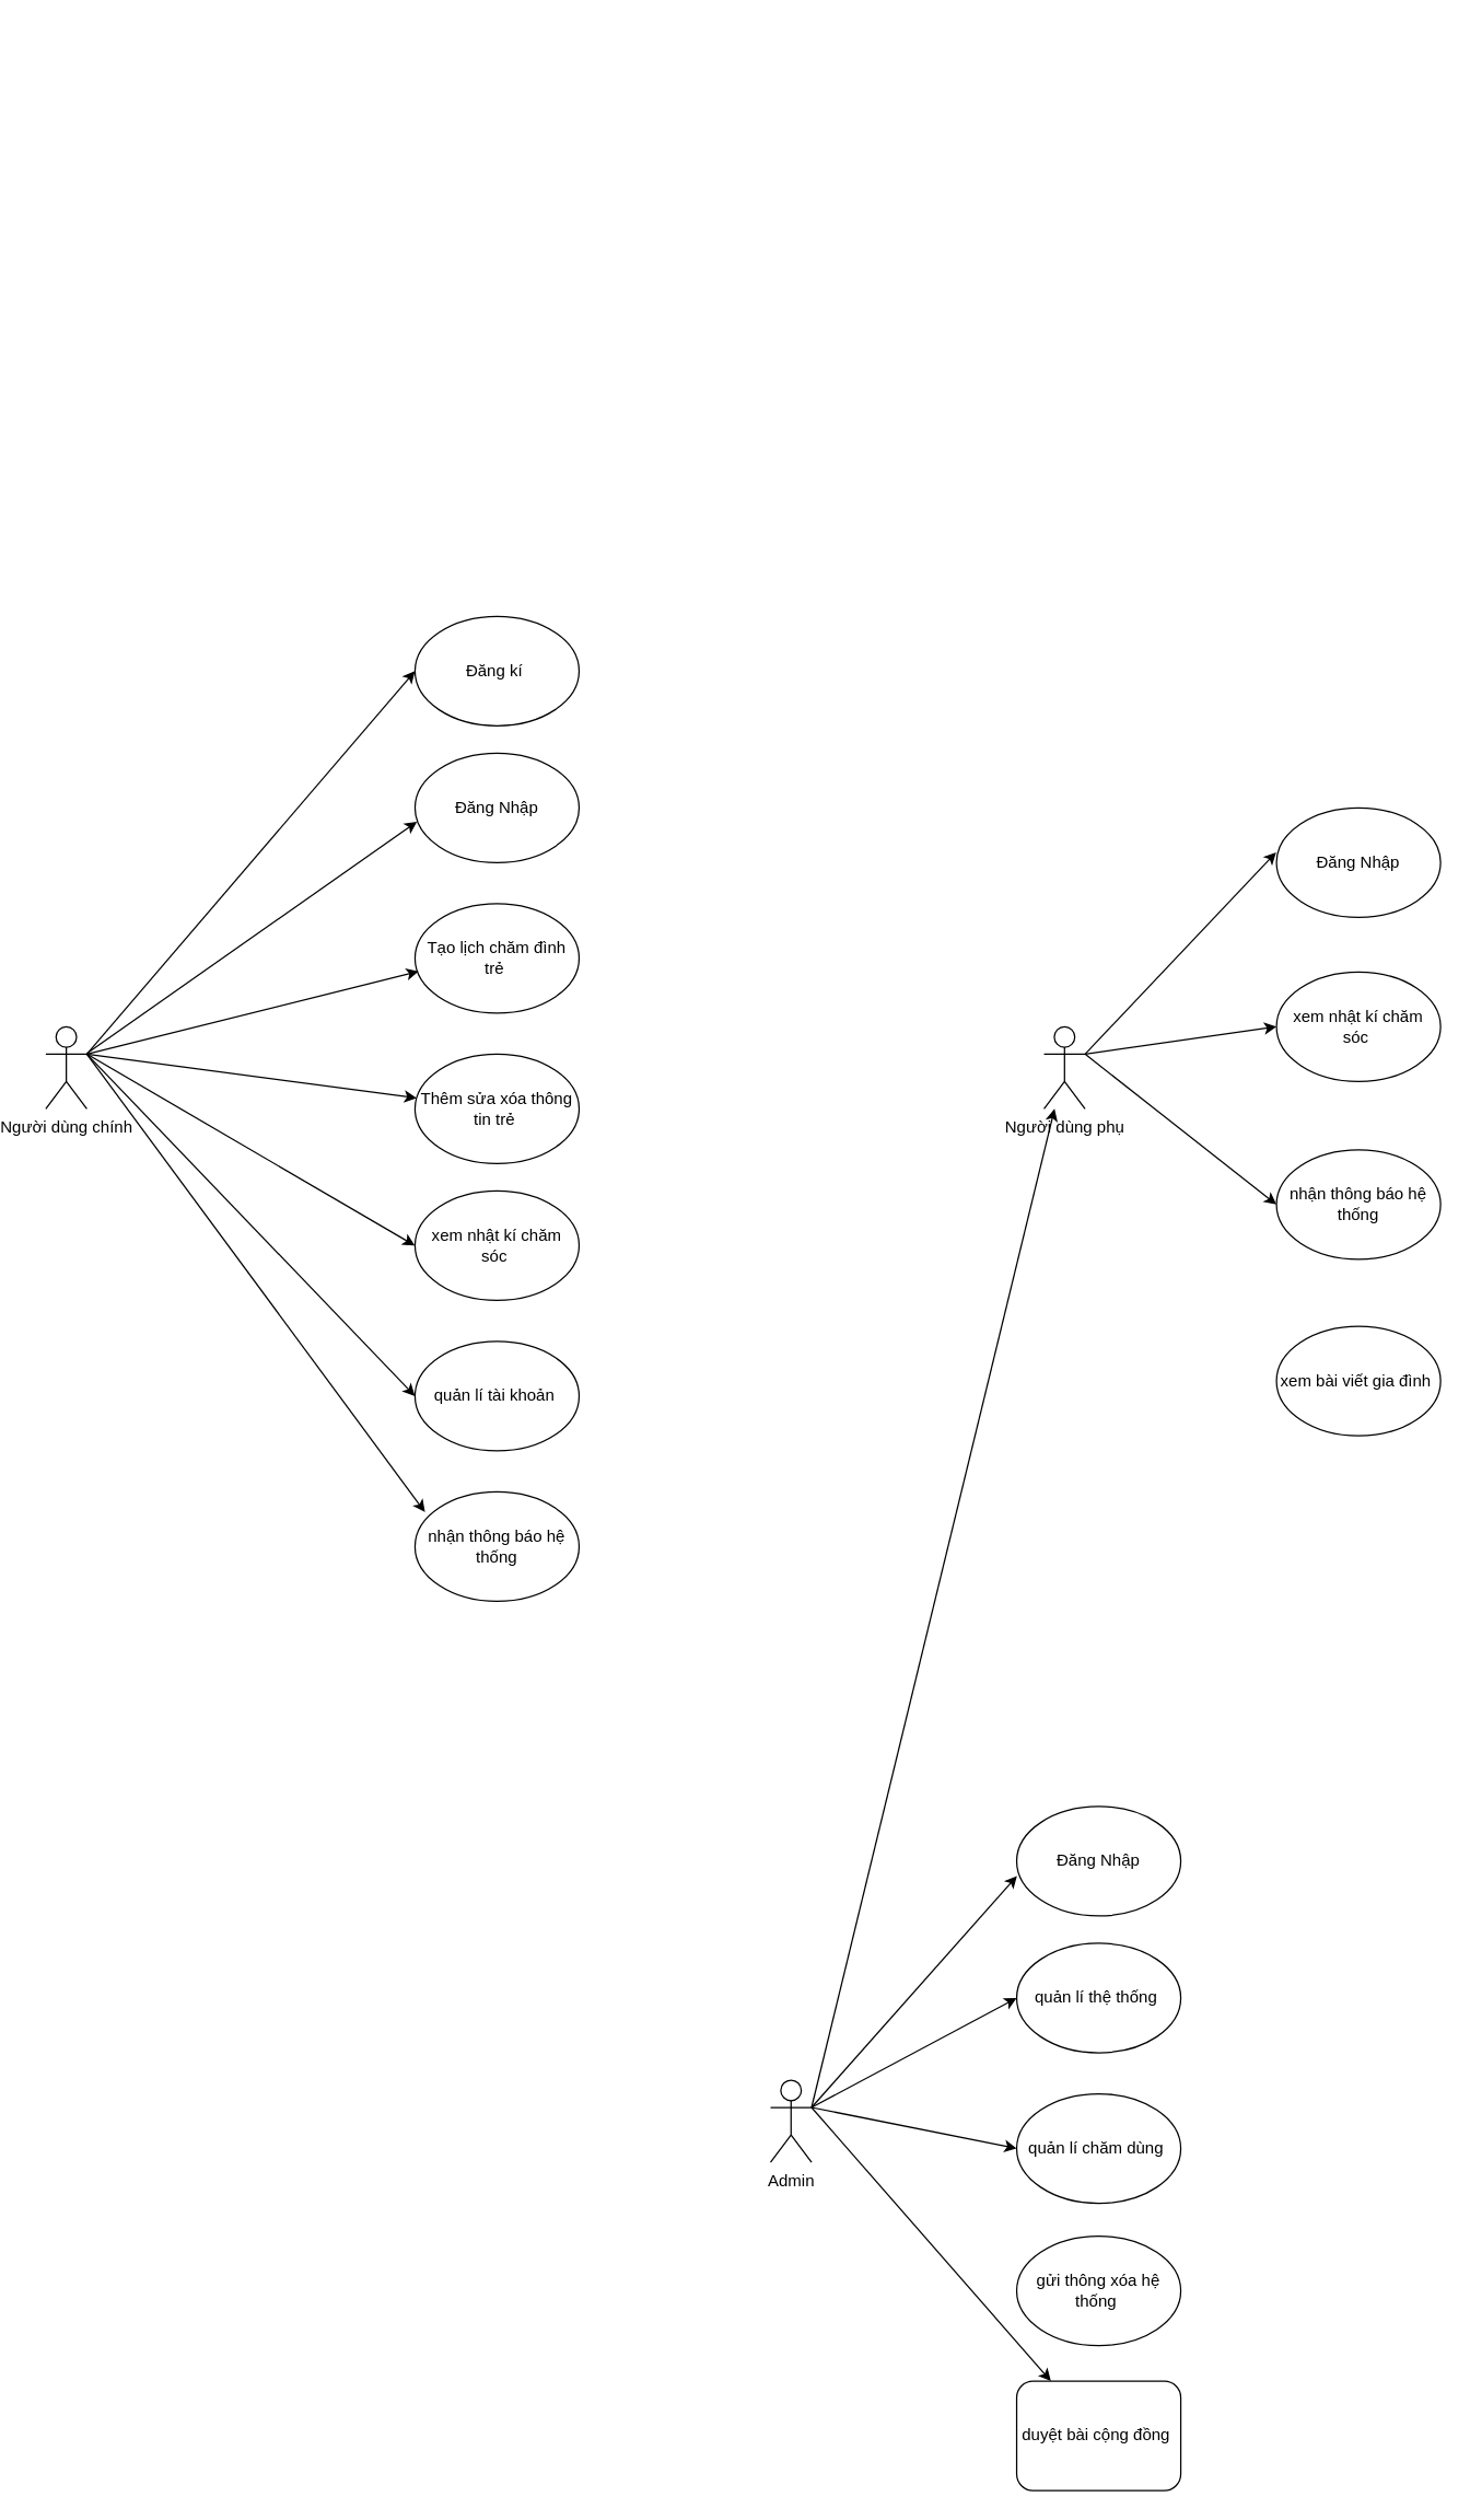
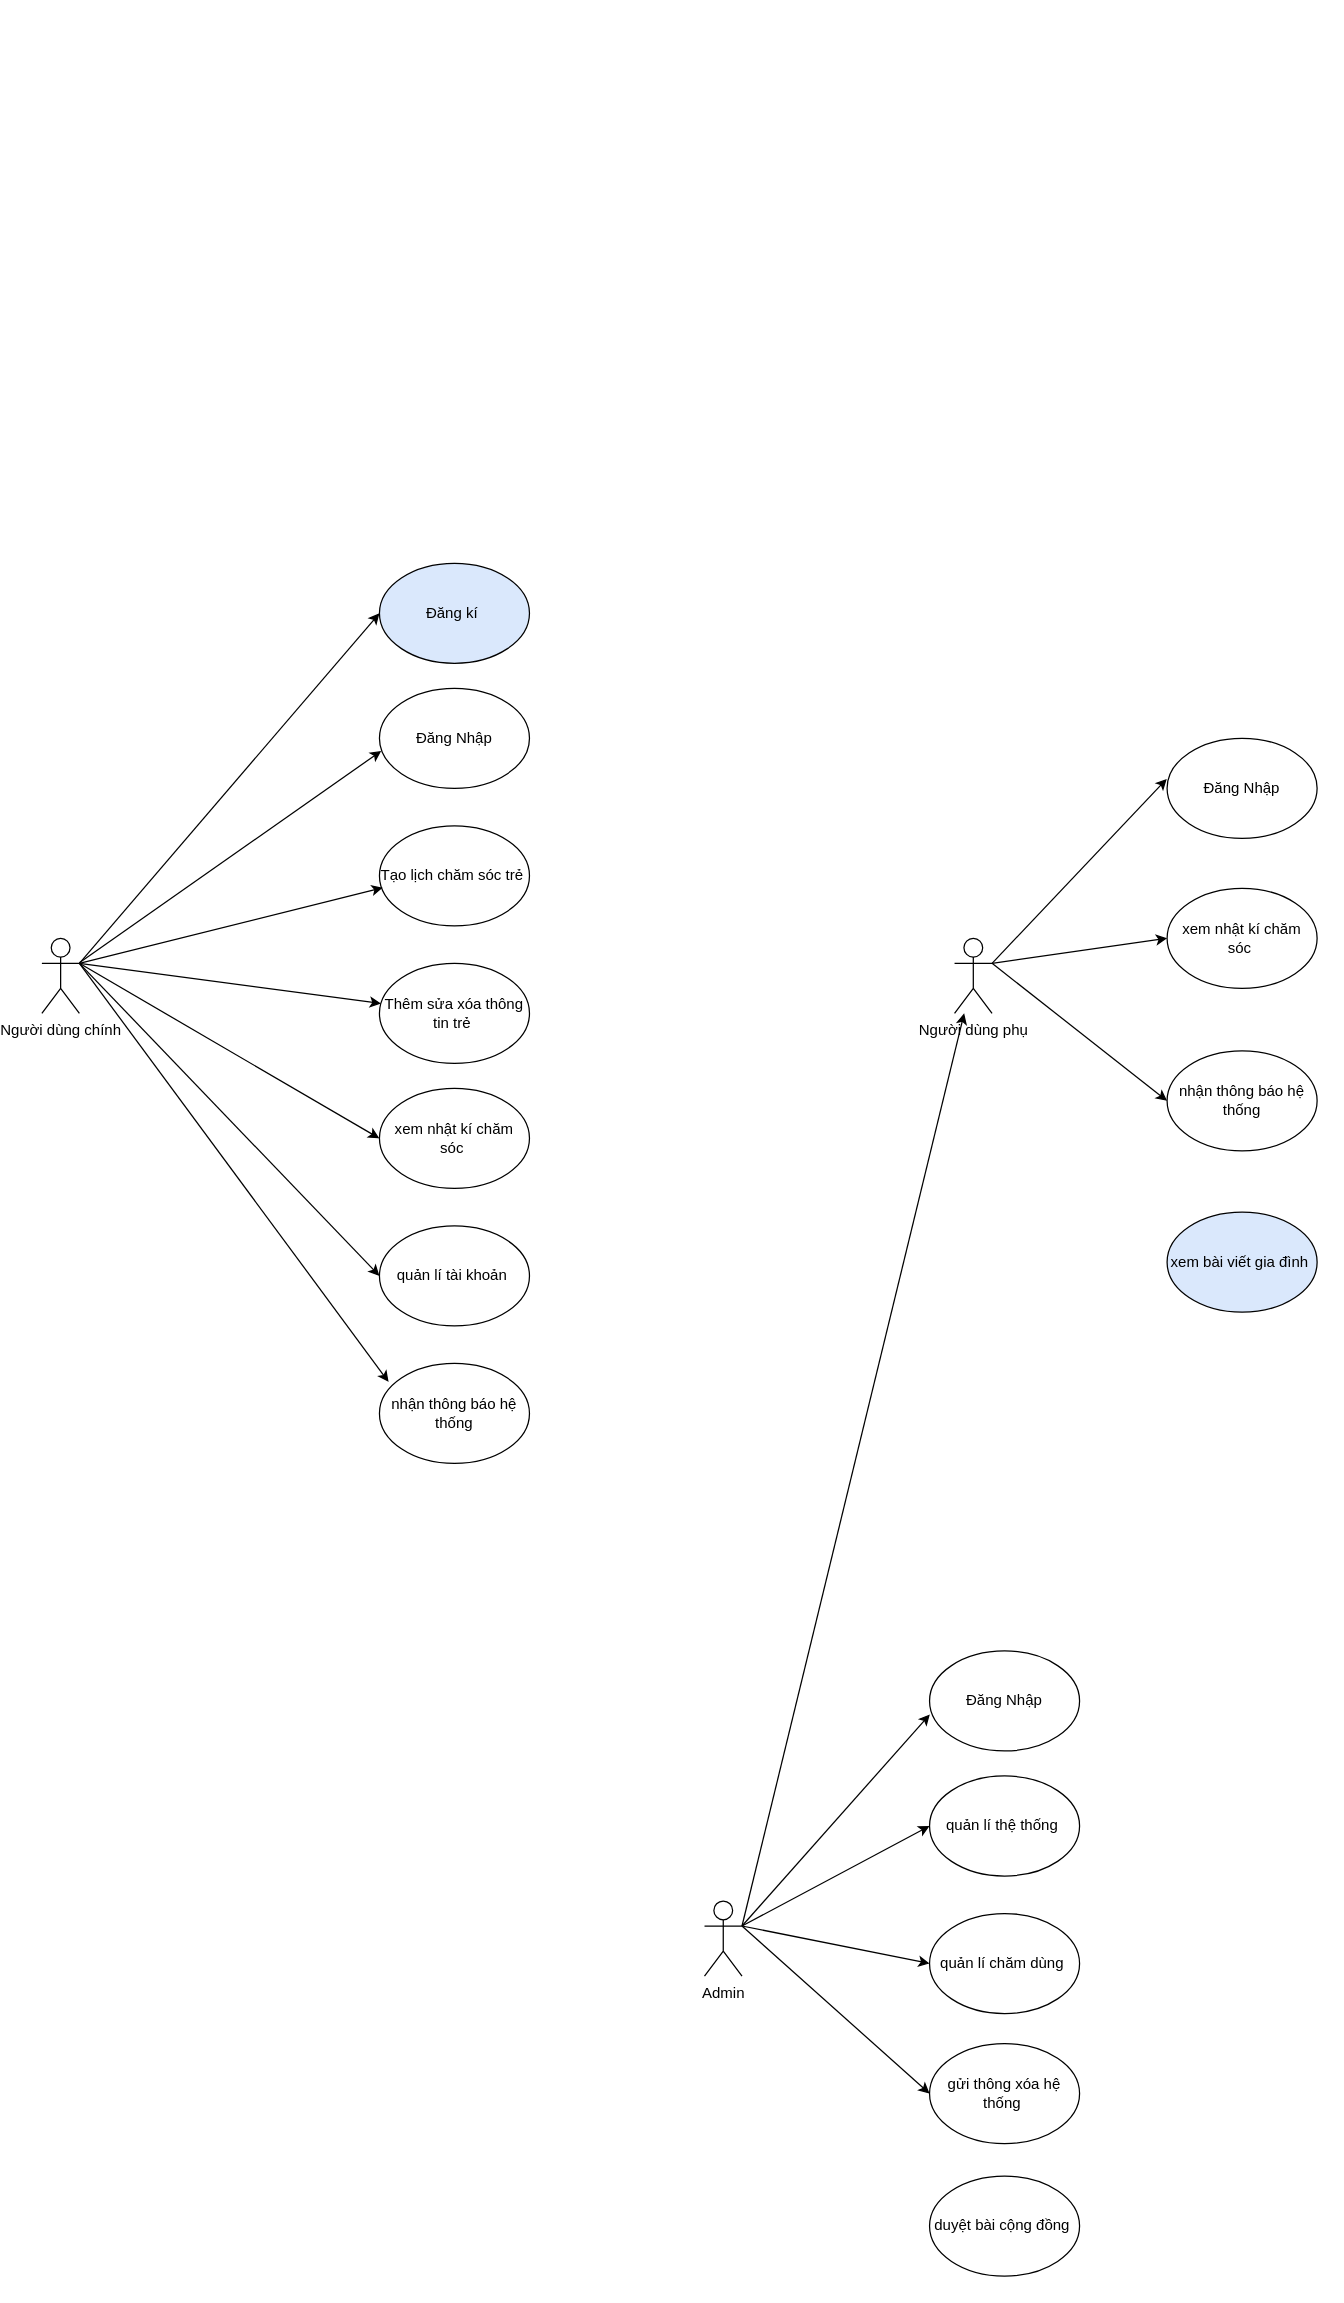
  <mxCell id="0" />
  <mxCell id="1" parent="0" />
  <mxCell id="2" style="edgeStyle=orthogonalEdgeStyle;rounded=0;orthogonalLoop=1;jettySize=auto;html=1;entryX=0.5;entryY=0;entryDx=0;entryDy=0;" parent="1" edge="1"><mxGeometry relative="1" as="geometry"><mxPoint x="830" y="20" as="sourcePoint" /></mxGeometry></mxCell>
- <mxCell id="3" value="Đăng kí&amp;nbsp;" style="ellipse;whiteSpace=wrap;html=1;" parent="1" vertex="1"><mxGeometry x="290" y="450" width="120" height="80" as="geometry" /></mxCell>
+ <mxCell id="3" value="Đăng kí&amp;nbsp;" style="ellipse;whiteSpace=wrap;html=1;fillColor=#dae8fc;" parent="1" vertex="1"><mxGeometry x="290" y="450" width="120" height="80" as="geometry" /></mxCell>
  <mxCell id="4" value="Đăng Nhập" style="ellipse;whiteSpace=wrap;html=1;" parent="1" vertex="1"><mxGeometry x="290" y="550" width="120" height="80" as="geometry" /></mxCell>
  <mxCell id="5" value="Thêm sửa xóa thông tin trẻ&amp;nbsp;" style="ellipse;whiteSpace=wrap;html=1;" parent="1" vertex="1"><mxGeometry x="290" y="770" width="120" height="80" as="geometry" /></mxCell>
- <mxCell id="6" value="Tạo lịch chăm đình trẻ&amp;nbsp;" style="ellipse;whiteSpace=wrap;html=1;" parent="1" vertex="1"><mxGeometry x="290" y="660" width="120" height="80" as="geometry" /></mxCell>
+ <mxCell id="6" value="Tạo lịch chăm sóc trẻ&amp;nbsp;" style="ellipse;whiteSpace=wrap;html=1;" parent="1" vertex="1"><mxGeometry x="290" y="660" width="120" height="80" as="geometry" /></mxCell>
  <mxCell id="7" value="xem nhật kí chăm sóc&amp;nbsp;" style="ellipse;whiteSpace=wrap;html=1;" parent="1" vertex="1"><mxGeometry x="290" y="870" width="120" height="80" as="geometry" /></mxCell>
  <mxCell id="8" value="quản lí tài khoản&amp;nbsp;" style="ellipse;whiteSpace=wrap;html=1;" parent="1" vertex="1"><mxGeometry x="290" y="980" width="120" height="80" as="geometry" /></mxCell>
  <mxCell id="9" value="nhận thông báo hệ thống" style="ellipse;whiteSpace=wrap;html=1;" parent="1" vertex="1"><mxGeometry x="290" y="1090" width="120" height="80" as="geometry" /></mxCell>
  <mxCell id="10" value="Người dùng chính" style="shape=umlActor;verticalLabelPosition=bottom;verticalAlign=top;html=1;outlineConnect=0;" parent="1" vertex="1"><mxGeometry x="20" y="750" width="30" height="60" as="geometry" /></mxCell>
  <mxCell id="11" value="Người dùng phụ" style="shape=umlActor;verticalLabelPosition=bottom;verticalAlign=top;html=1;outlineConnect=0;" parent="1" vertex="1"><mxGeometry x="750" y="750" width="30" height="60" as="geometry" /></mxCell>
  <mxCell id="12" value="xem nhật kí chăm sóc&amp;nbsp;" style="ellipse;whiteSpace=wrap;html=1;" parent="1" vertex="1"><mxGeometry x="920" y="710" width="120" height="80" as="geometry" /></mxCell>
  <mxCell id="13" value="nhận thông báo hệ thống" style="ellipse;whiteSpace=wrap;html=1;" parent="1" vertex="1"><mxGeometry x="920" y="840" width="120" height="80" as="geometry" /></mxCell>
  <mxCell id="14" value="Admin" style="shape=umlActor;verticalLabelPosition=bottom;verticalAlign=top;html=1;outlineConnect=0;" parent="1" vertex="1"><mxGeometry x="550" y="1520" width="30" height="60" as="geometry" /></mxCell>
  <mxCell id="15" value="quản lí chăm dùng&amp;nbsp;" style="ellipse;whiteSpace=wrap;html=1;" parent="1" vertex="1"><mxGeometry x="730" y="1530" width="120" height="80" as="geometry" /></mxCell>
  <mxCell id="16" value="gửi thông xóa hệ thống&amp;nbsp;" style="ellipse;whiteSpace=wrap;html=1;" parent="1" vertex="1"><mxGeometry x="730" y="1634" width="120" height="80" as="geometry" /></mxCell>
  <mxCell id="17" value="quản lí thệ thống&amp;nbsp;" style="ellipse;whiteSpace=wrap;html=1;" parent="1" vertex="1"><mxGeometry x="730" y="1420" width="120" height="80" as="geometry" /></mxCell>
- <mxCell id="18" value="duyệt bài cộng đồng&amp;nbsp;" style="whiteSpace=wrap;html=1;rounded=1;" parent="1" vertex="1"><mxGeometry x="730" y="1740" width="120" height="80" as="geometry" /></mxCell>
+ <mxCell id="18" value="duyệt bài cộng đồng&amp;nbsp;" style="ellipse;whiteSpace=wrap;html=1;" parent="1" vertex="1"><mxGeometry x="730" y="1740" width="120" height="80" as="geometry" /></mxCell>
  <mxCell id="19" value="Đăng Nhập" style="ellipse;whiteSpace=wrap;html=1;" parent="1" vertex="1"><mxGeometry x="730" y="1320" width="120" height="80" as="geometry" /></mxCell>
  <mxCell id="20" value="Đăng Nhập" style="ellipse;whiteSpace=wrap;html=1;" parent="1" vertex="1"><mxGeometry x="920" y="590" width="120" height="80" as="geometry" /></mxCell>
- <mxCell id="21" value="xem bài viết gia đình&amp;nbsp;" style="ellipse;whiteSpace=wrap;html=1;" vertex="1" parent="1"><mxGeometry x="920" y="969" width="120" height="80" as="geometry" /></mxCell>
+ <mxCell id="21" value="xem bài viết gia đình&amp;nbsp;" style="ellipse;whiteSpace=wrap;html=1;fillColor=#dae8fc;" vertex="1" parent="1"><mxGeometry x="920" y="969" width="120" height="80" as="geometry" /></mxCell>
  <mxCell id="22" value="" style="endArrow=classic;html=1;rounded=0;entryX=0.061;entryY=0.185;entryDx=0;entryDy=0;entryPerimeter=0;exitX=1;exitY=0.333;exitDx=0;exitDy=0;exitPerimeter=0;" edge="1" parent="1" source="10" target="9"><mxGeometry width="50" height="50" relative="1" as="geometry"><mxPoint x="70" y="920" as="sourcePoint" /><mxPoint x="120" y="870" as="targetPoint" /></mxGeometry></mxCell>
  <mxCell id="23" value="" style="endArrow=classic;html=1;rounded=0;entryX=0;entryY=0.5;entryDx=0;entryDy=0;exitX=1;exitY=0.333;exitDx=0;exitDy=0;exitPerimeter=0;" edge="1" parent="1" source="10" target="8"><mxGeometry width="50" height="50" relative="1" as="geometry"><mxPoint x="150" y="920" as="sourcePoint" /><mxPoint x="407" y="1230" as="targetPoint" /></mxGeometry></mxCell>
  <mxCell id="24" value="" style="endArrow=classic;html=1;rounded=0;exitX=1;exitY=0.333;exitDx=0;exitDy=0;exitPerimeter=0;" edge="1" parent="1" source="10" target="5"><mxGeometry width="50" height="50" relative="1" as="geometry"><mxPoint x="60" y="770" as="sourcePoint" /><mxPoint x="767" y="1430" as="targetPoint" /></mxGeometry></mxCell>
  <mxCell id="25" value="" style="endArrow=classic;html=1;rounded=0;exitX=1;exitY=0.333;exitDx=0;exitDy=0;exitPerimeter=0;entryX=0.022;entryY=0.619;entryDx=0;entryDy=0;entryPerimeter=0;" edge="1" parent="1" source="10" target="6"><mxGeometry width="50" height="50" relative="1" as="geometry"><mxPoint x="210" y="790" as="sourcePoint" /><mxPoint x="451" y="822" as="targetPoint" /></mxGeometry></mxCell>
  <mxCell id="26" value="" style="endArrow=classic;html=1;rounded=0;exitX=1;exitY=0.333;exitDx=0;exitDy=0;exitPerimeter=0;entryX=0;entryY=0.5;entryDx=0;entryDy=0;" edge="1" parent="1" source="10" target="7"><mxGeometry width="50" height="50" relative="1" as="geometry"><mxPoint x="200" y="780" as="sourcePoint" /><mxPoint x="441" y="812" as="targetPoint" /></mxGeometry></mxCell>
  <mxCell id="27" value="" style="endArrow=classic;html=1;rounded=0;entryX=0.012;entryY=0.626;entryDx=0;entryDy=0;entryPerimeter=0;" edge="1" parent="1" source="10" target="4"><mxGeometry width="50" height="50" relative="1" as="geometry"><mxPoint x="200" y="780" as="sourcePoint" /><mxPoint x="441" y="812" as="targetPoint" /></mxGeometry></mxCell>
  <mxCell id="28" value="" style="endArrow=classic;html=1;rounded=0;exitX=1;exitY=0.333;exitDx=0;exitDy=0;exitPerimeter=0;entryX=0;entryY=0.5;entryDx=0;entryDy=0;" edge="1" parent="1" source="10" target="3"><mxGeometry width="50" height="50" relative="1" as="geometry"><mxPoint x="200" y="780" as="sourcePoint" /><mxPoint x="441" y="812" as="targetPoint" /></mxGeometry></mxCell>
  <mxCell id="29" value="" style="endArrow=classic;html=1;rounded=0;exitX=1;exitY=0.333;exitDx=0;exitDy=0;exitPerimeter=0;entryX=-0.002;entryY=0.406;entryDx=0;entryDy=0;entryPerimeter=0;" edge="1" parent="1" source="11" target="20"><mxGeometry width="50" height="50" relative="1" as="geometry"><mxPoint x="850" y="710" as="sourcePoint" /><mxPoint x="1091" y="742" as="targetPoint" /></mxGeometry></mxCell>
  <mxCell id="30" value="" style="endArrow=classic;html=1;rounded=0;exitX=1;exitY=0.333;exitDx=0;exitDy=0;exitPerimeter=0;entryX=0;entryY=0.5;entryDx=0;entryDy=0;" edge="1" parent="1" source="11" target="12"><mxGeometry width="50" height="50" relative="1" as="geometry"><mxPoint x="1040" y="730" as="sourcePoint" /><mxPoint x="1281" y="762" as="targetPoint" /></mxGeometry></mxCell>
  <mxCell id="31" value="" style="endArrow=classic;html=1;rounded=0;exitX=1;exitY=0.333;exitDx=0;exitDy=0;exitPerimeter=0;entryX=0;entryY=0.5;entryDx=0;entryDy=0;" edge="1" parent="1" source="11" target="13"><mxGeometry width="50" height="50" relative="1" as="geometry"><mxPoint x="950" y="890" as="sourcePoint" /><mxPoint x="1191" y="922" as="targetPoint" /></mxGeometry></mxCell>
  <mxCell id="32" value="" style="endArrow=classic;html=1;rounded=0;exitX=1;exitY=0.333;exitDx=0;exitDy=0;exitPerimeter=0;entryX=0.002;entryY=0.634;entryDx=0;entryDy=0;entryPerimeter=0;" edge="1" parent="1" source="14" target="19"><mxGeometry width="50" height="50" relative="1" as="geometry"><mxPoint x="690" y="1440" as="sourcePoint" /><mxPoint x="931" y="1472" as="targetPoint" /></mxGeometry></mxCell>
  <mxCell id="33" value="" style="endArrow=classic;html=1;rounded=0;exitX=1;exitY=0.333;exitDx=0;exitDy=0;exitPerimeter=0;entryX=0;entryY=0.5;entryDx=0;entryDy=0;" edge="1" parent="1" source="14" target="17"><mxGeometry width="50" height="50" relative="1" as="geometry"><mxPoint x="640" y="1620" as="sourcePoint" /><mxPoint x="881" y="1652" as="targetPoint" /></mxGeometry></mxCell>
  <mxCell id="34" value="" style="endArrow=classic;html=1;rounded=0;exitX=1;exitY=0.333;exitDx=0;exitDy=0;exitPerimeter=0;entryX=0;entryY=0.5;entryDx=0;entryDy=0;" edge="1" parent="1" source="14" target="15"><mxGeometry width="50" height="50" relative="1" as="geometry"><mxPoint x="650" y="1560" as="sourcePoint" /><mxPoint x="971" y="1592" as="targetPoint" /></mxGeometry></mxCell>
- <mxCell id="35" value="" style="endArrow=classic;html=1;rounded=0;exitX=1;exitY=0.333;exitDx=0;exitDy=0;exitPerimeter=0;" edge="1" parent="1" source="14" target="18"><mxGeometry width="50" height="50" relative="1" as="geometry"><mxPoint x="500" y="1790" as="sourcePoint" /><mxPoint x="741" y="1822" as="targetPoint" /></mxGeometry></mxCell>
+ <mxCell id="35" value="" style="endArrow=classic;html=1;rounded=0;exitX=1;exitY=0.333;exitDx=0;exitDy=0;exitPerimeter=0;entryX=0;entryY=0.5;entryDx=0;entryDy=0;" edge="1" parent="1" source="14" target="16"><mxGeometry width="50" height="50" relative="1" as="geometry"><mxPoint x="500" y="1790" as="sourcePoint" /><mxPoint x="741" y="1822" as="targetPoint" /></mxGeometry></mxCell>
  <mxCell id="36" value="" style="endArrow=classic;html=1;rounded=0;exitX=1;exitY=0.333;exitDx=0;exitDy=0;exitPerimeter=0;" edge="1" parent="1" source="14" target="11"><mxGeometry width="50" height="50" relative="1" as="geometry"><mxPoint x="650" y="1800" as="sourcePoint" /><mxPoint x="891" y="1832" as="targetPoint" /></mxGeometry></mxCell>
